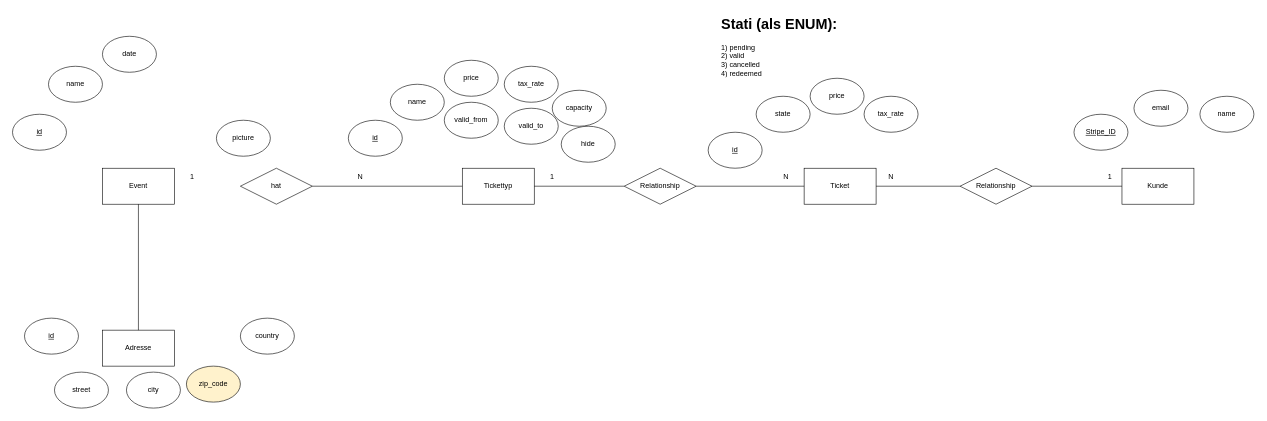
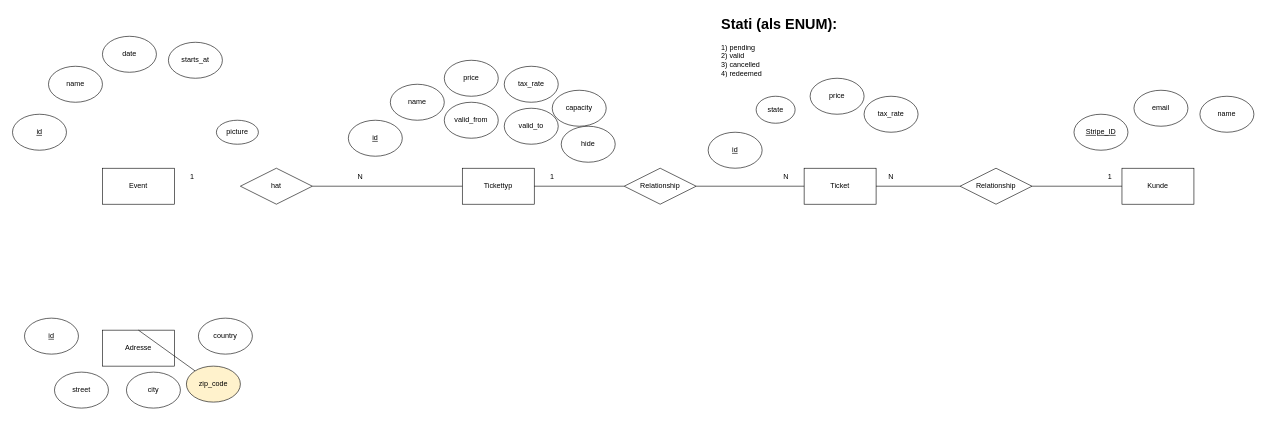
  <mxCell id="0" />
  <mxCell id="1" parent="0" />
  <mxCell id="2" value="Tickettyp" style="rounded=0;whiteSpace=wrap;html=1;" vertex="1" parent="1"><mxGeometry x="770" y="280" width="120" height="60" as="geometry" /></mxCell>
  <mxCell id="3" value="Ticket" style="rounded=0;whiteSpace=wrap;html=1;" vertex="1" parent="1"><mxGeometry x="1340" y="280" width="120" height="60" as="geometry" /></mxCell>
  <mxCell id="4" value="Event" style="rounded=0;whiteSpace=wrap;html=1;" vertex="1" parent="1"><mxGeometry x="170" y="280" width="120" height="60" as="geometry" /></mxCell>
  <mxCell id="5" value="name" style="ellipse;whiteSpace=wrap;html=1;" vertex="1" parent="1"><mxGeometry x="80" y="110" width="90" height="60" as="geometry" /></mxCell>
  <mxCell id="6" value="date" style="ellipse;whiteSpace=wrap;html=1;" vertex="1" parent="1"><mxGeometry x="170" y="60" width="90" height="60" as="geometry" /></mxCell>
  <mxCell id="7" value="&lt;u&gt;id&lt;/u&gt;" style="ellipse;whiteSpace=wrap;html=1;" vertex="1" parent="1"><mxGeometry x="20" y="190" width="90" height="60" as="geometry" /></mxCell>
- <mxCell id="9" value="picture" style="ellipse;whiteSpace=wrap;html=1;" vertex="1" parent="1"><mxGeometry x="360" y="200" width="90" height="60" as="geometry" /></mxCell>
+ <mxCell id="8" value="starts_at" style="ellipse;whiteSpace=wrap;html=1;" vertex="1" parent="1"><mxGeometry x="280" y="70" width="90" height="60" as="geometry" /></mxCell>
+ <mxCell id="9" value="picture" style="ellipse;whiteSpace=wrap;html=1;" vertex="1" parent="1"><mxGeometry x="360" y="200" width="70" height="40" as="geometry" /></mxCell>
  <mxCell id="10" value="" style="endArrow=none;html=1;rounded=0;entryX=0;entryY=0.5;entryDx=0;entryDy=0;" edge="1" parent="1" source="13" target="2"><mxGeometry width="50" height="50" relative="1" as="geometry"><mxPoint x="400" y="360" as="sourcePoint" /><mxPoint x="450" y="310" as="targetPoint" /></mxGeometry></mxCell>
  <mxCell id="11" value="N" style="text;html=1;align=center;verticalAlign=middle;whiteSpace=wrap;rounded=0;" vertex="1" parent="1"><mxGeometry x="570" y="280" width="60" height="30" as="geometry" /></mxCell>
  <mxCell id="12" value="1" style="text;html=1;align=center;verticalAlign=middle;whiteSpace=wrap;rounded=0;" vertex="1" parent="1"><mxGeometry x="290" y="280" width="60" height="30" as="geometry" /></mxCell>
  <mxCell id="13" value="hat" style="shape=rhombus;perimeter=rhombusPerimeter;whiteSpace=wrap;html=1;align=center;" vertex="1" parent="1"><mxGeometry x="400" y="280" width="120" height="60" as="geometry" /></mxCell>
  <mxCell id="14" value="&lt;u&gt;id&lt;/u&gt;" style="ellipse;whiteSpace=wrap;html=1;" vertex="1" parent="1"><mxGeometry x="580" y="200" width="90" height="60" as="geometry" /></mxCell>
  <mxCell id="15" value="name" style="ellipse;whiteSpace=wrap;html=1;" vertex="1" parent="1"><mxGeometry x="650" y="140" width="90" height="60" as="geometry" /></mxCell>
  <mxCell id="16" value="price" style="ellipse;whiteSpace=wrap;html=1;" vertex="1" parent="1"><mxGeometry x="740" y="100" width="90" height="60" as="geometry" /></mxCell>
  <mxCell id="17" value="tax_rate" style="ellipse;whiteSpace=wrap;html=1;" vertex="1" parent="1"><mxGeometry x="840" y="110" width="90" height="60" as="geometry" /></mxCell>
  <mxCell id="18" value="capacity" style="ellipse;whiteSpace=wrap;html=1;" vertex="1" parent="1"><mxGeometry x="920" y="150" width="90" height="60" as="geometry" /></mxCell>
  <mxCell id="19" value="" style="endArrow=none;html=1;rounded=0;exitX=1;exitY=0.5;exitDx=0;exitDy=0;entryX=0;entryY=0.5;entryDx=0;entryDy=0;" edge="1" parent="1" source="21" target="3"><mxGeometry width="50" height="50" relative="1" as="geometry"><mxPoint x="990" y="180" as="sourcePoint" /><mxPoint x="1040" y="130" as="targetPoint" /></mxGeometry></mxCell>
  <mxCell id="20" value="" style="endArrow=none;html=1;rounded=0;exitX=1;exitY=0.5;exitDx=0;exitDy=0;entryX=0;entryY=0.5;entryDx=0;entryDy=0;" edge="1" parent="1" source="2" target="21"><mxGeometry width="50" height="50" relative="1" as="geometry"><mxPoint x="890" y="310" as="sourcePoint" /><mxPoint x="1340" y="310" as="targetPoint" /></mxGeometry></mxCell>
  <mxCell id="21" value="Relationship" style="shape=rhombus;perimeter=rhombusPerimeter;whiteSpace=wrap;html=1;align=center;" vertex="1" parent="1"><mxGeometry x="1040" y="280" width="120" height="60" as="geometry" /></mxCell>
  <mxCell id="22" value="1" style="text;html=1;align=center;verticalAlign=middle;whiteSpace=wrap;rounded=0;" vertex="1" parent="1"><mxGeometry x="890" y="280" width="60" height="30" as="geometry" /></mxCell>
  <mxCell id="23" value="N" style="text;html=1;align=center;verticalAlign=middle;whiteSpace=wrap;rounded=0;" vertex="1" parent="1"><mxGeometry x="1280" y="280" width="60" height="30" as="geometry" /></mxCell>
  <mxCell id="24" value="&lt;u&gt;id&lt;/u&gt;" style="ellipse;whiteSpace=wrap;html=1;" vertex="1" parent="1"><mxGeometry x="1180" y="220" width="90" height="60" as="geometry" /></mxCell>
- <mxCell id="25" value="state" style="ellipse;whiteSpace=wrap;html=1;" vertex="1" parent="1"><mxGeometry x="1260" y="160" width="90" height="60" as="geometry" /></mxCell>
+ <mxCell id="25" value="state" style="ellipse;whiteSpace=wrap;html=1;" vertex="1" parent="1"><mxGeometry x="1260" y="160" width="65" height="45" as="geometry" /></mxCell>
  <mxCell id="26" value="price" style="ellipse;whiteSpace=wrap;html=1;" vertex="1" parent="1"><mxGeometry x="1350" y="130" width="90" height="60" as="geometry" /></mxCell>
  <mxCell id="27" value="tax_rate" style="ellipse;whiteSpace=wrap;html=1;" vertex="1" parent="1"><mxGeometry x="1440" y="160" width="90" height="60" as="geometry" /></mxCell>
  <mxCell id="28" value="&lt;h1 style=&quot;margin-top: 0px;&quot;&gt;Stati (als ENUM):&lt;/h1&gt;&lt;div&gt;1) pending&lt;/div&gt;&lt;div&gt;2) valid&lt;/div&gt;&lt;div&gt;3) cancelled&lt;/div&gt;&lt;div&gt;4) r&lt;span style=&quot;background-color: initial;&quot;&gt;edeemed&lt;/span&gt;&lt;/div&gt;" style="text;html=1;whiteSpace=wrap;overflow=hidden;rounded=0;" vertex="1" parent="1"><mxGeometry x="1200" y="20" width="270" height="120" as="geometry" /></mxCell>
  <mxCell id="29" value="Kunde" style="rounded=0;whiteSpace=wrap;html=1;" vertex="1" parent="1"><mxGeometry x="1870" y="280" width="120" height="60" as="geometry" /></mxCell>
  <mxCell id="30" value="" style="endArrow=none;html=1;rounded=0;exitX=1;exitY=0.5;exitDx=0;exitDy=0;entryX=0;entryY=0.5;entryDx=0;entryDy=0;" edge="1" parent="1" source="32" target="29"><mxGeometry width="50" height="50" relative="1" as="geometry"><mxPoint x="1550" y="290" as="sourcePoint" /><mxPoint x="1600" y="240" as="targetPoint" /></mxGeometry></mxCell>
  <mxCell id="31" value="" style="endArrow=none;html=1;rounded=0;exitX=1;exitY=0.5;exitDx=0;exitDy=0;entryX=0;entryY=0.5;entryDx=0;entryDy=0;" edge="1" parent="1" source="3" target="32"><mxGeometry width="50" height="50" relative="1" as="geometry"><mxPoint x="1460" y="310" as="sourcePoint" /><mxPoint x="1870" y="310" as="targetPoint" /></mxGeometry></mxCell>
  <mxCell id="32" value="Relationship" style="shape=rhombus;perimeter=rhombusPerimeter;whiteSpace=wrap;html=1;align=center;" vertex="1" parent="1"><mxGeometry x="1600" y="280" width="120" height="60" as="geometry" /></mxCell>
  <mxCell id="33" value="1" style="text;html=1;align=center;verticalAlign=middle;whiteSpace=wrap;rounded=0;" vertex="1" parent="1"><mxGeometry x="1820" y="280" width="60" height="30" as="geometry" /></mxCell>
  <mxCell id="34" value="N" style="text;html=1;align=center;verticalAlign=middle;whiteSpace=wrap;rounded=0;" vertex="1" parent="1"><mxGeometry x="1455" y="280" width="60" height="30" as="geometry" /></mxCell>
  <mxCell id="35" value="valid_from" style="ellipse;whiteSpace=wrap;html=1;" vertex="1" parent="1"><mxGeometry x="740" y="170" width="90" height="60" as="geometry" /></mxCell>
  <mxCell id="36" value="valid_to" style="ellipse;whiteSpace=wrap;html=1;" vertex="1" parent="1"><mxGeometry x="840" y="180" width="90" height="60" as="geometry" /></mxCell>
  <mxCell id="37" value="hide" style="ellipse;whiteSpace=wrap;html=1;" vertex="1" parent="1"><mxGeometry x="935" y="210" width="90" height="60" as="geometry" /></mxCell>
  <mxCell id="38" value="&lt;u&gt;Stripe_ID&lt;/u&gt;" style="ellipse;whiteSpace=wrap;html=1;" vertex="1" parent="1"><mxGeometry x="1790" y="190" width="90" height="60" as="geometry" /></mxCell>
  <mxCell id="39" value="email" style="ellipse;whiteSpace=wrap;html=1;" vertex="1" parent="1"><mxGeometry x="1890" y="150" width="90" height="60" as="geometry" /></mxCell>
  <mxCell id="40" value="name" style="ellipse;whiteSpace=wrap;html=1;" vertex="1" parent="1"><mxGeometry x="2000" y="160" width="90" height="60" as="geometry" /></mxCell>
  <mxCell id="41" value="Adresse" style="rounded=0;whiteSpace=wrap;html=1;" vertex="1" parent="1"><mxGeometry x="170" y="550" width="120" height="60" as="geometry" /></mxCell>
- <mxCell id="42" value="" style="endArrow=none;html=1;rounded=0;entryX=0.5;entryY=1;entryDx=0;entryDy=0;exitX=0.5;exitY=0;exitDx=0;exitDy=0;" edge="1" parent="1" source="41" target="4"><mxGeometry width="50" height="50" relative="1" as="geometry"><mxPoint x="390" y="420" as="sourcePoint" /><mxPoint x="230" y="350" as="targetPoint" /></mxGeometry></mxCell>
+ <mxCell id="42" value="" style="endArrow=none;html=1;rounded=0;exitX=0.5;exitY=0;exitDx=0;exitDy=0;" edge="1" parent="1" source="41" target="45"><mxGeometry width="50" height="50" relative="1" as="geometry"><mxPoint x="390" y="420" as="sourcePoint" /><mxPoint x="230" y="350" as="targetPoint" /></mxGeometry></mxCell>
  <mxCell id="43" value="&lt;u&gt;id&lt;/u&gt;" style="ellipse;whiteSpace=wrap;html=1;" vertex="1" parent="1"><mxGeometry x="40" y="530" width="90" height="60" as="geometry" /></mxCell>
  <mxCell id="44" value="street" style="ellipse;whiteSpace=wrap;html=1;" vertex="1" parent="1"><mxGeometry x="90" y="620" width="90" height="60" as="geometry" /></mxCell>
  <mxCell id="45" value="zip_code" style="ellipse;whiteSpace=wrap;html=1;fillColor=#fff2cc;" vertex="1" parent="1"><mxGeometry x="310" y="610" width="90" height="60" as="geometry" /></mxCell>
- <mxCell id="46" value="country" style="ellipse;whiteSpace=wrap;html=1;" vertex="1" parent="1"><mxGeometry x="400" y="530" width="90" height="60" as="geometry" /></mxCell>
+ <mxCell id="46" value="country" style="ellipse;whiteSpace=wrap;html=1;" vertex="1" parent="1"><mxGeometry x="330" y="530" width="90" height="60" as="geometry" /></mxCell>
  <mxCell id="47" value="city" style="ellipse;whiteSpace=wrap;html=1;" vertex="1" parent="1"><mxGeometry x="210" y="620" width="90" height="60" as="geometry" /></mxCell>
